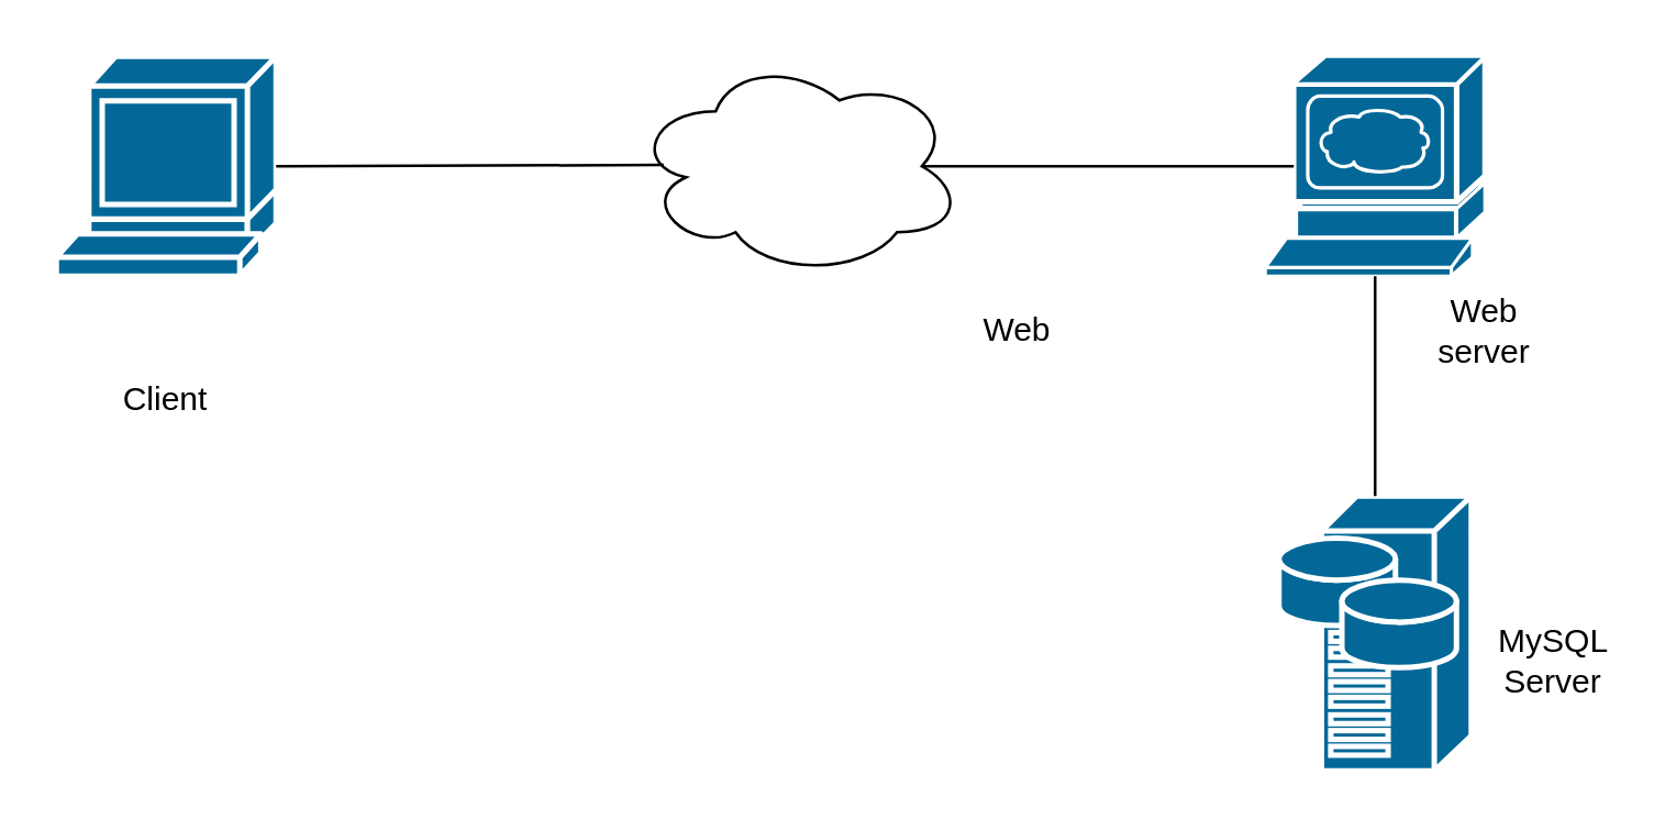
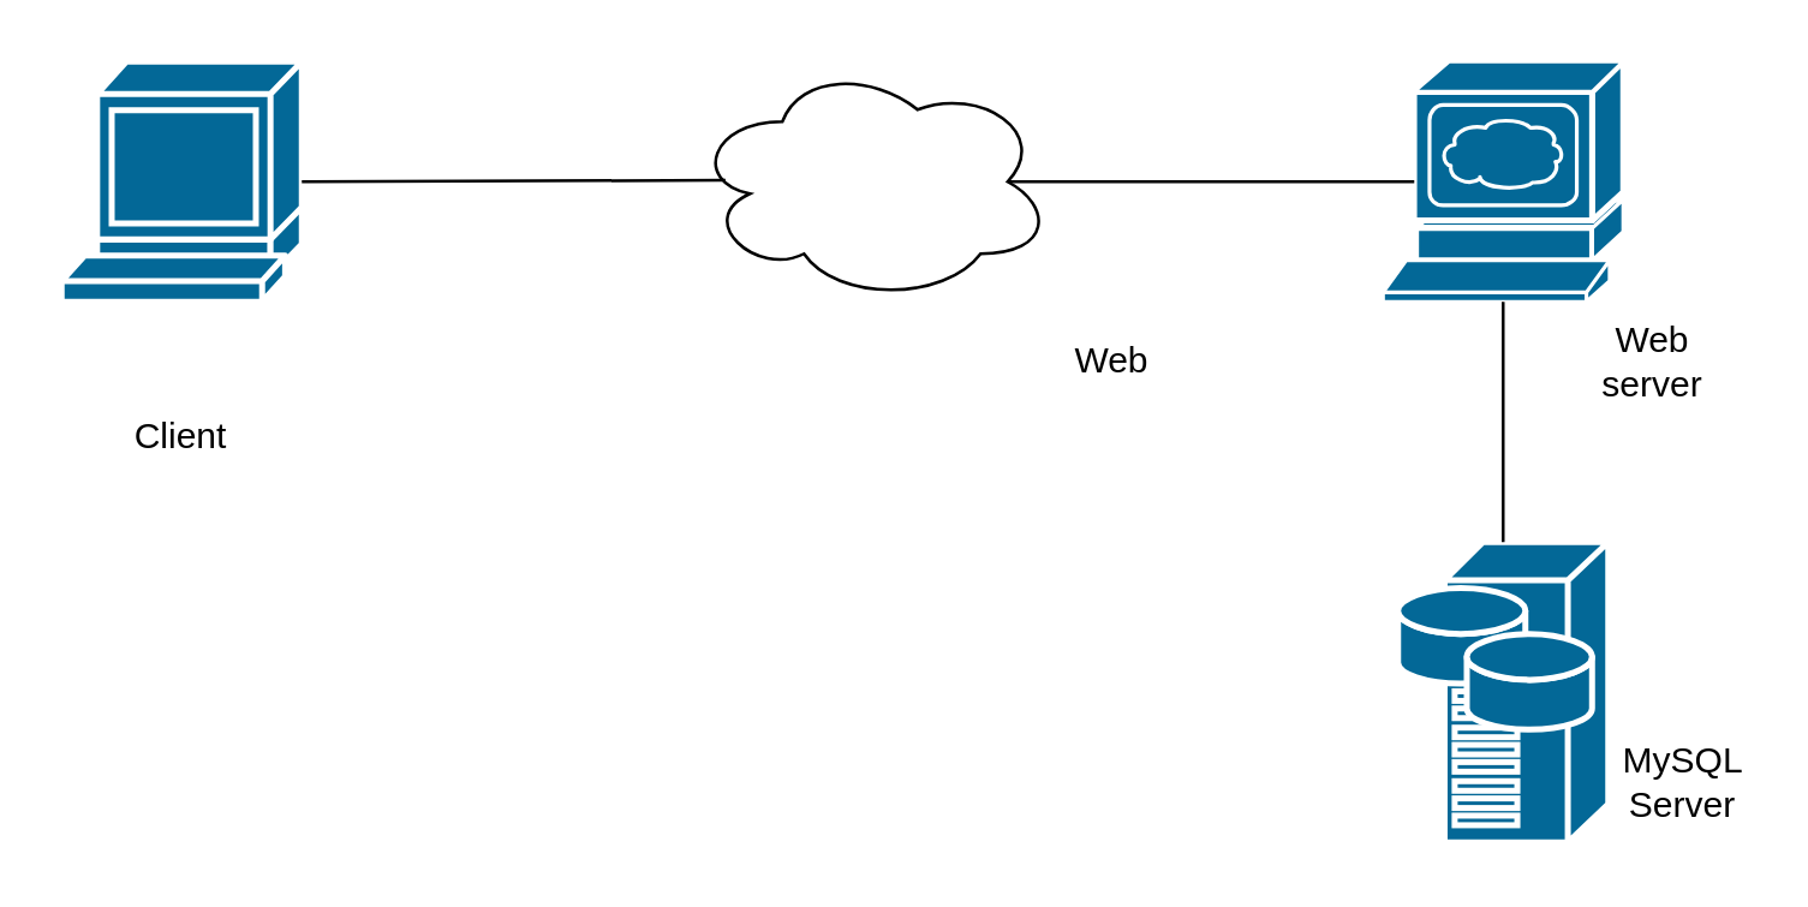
  <mxCell id="0" />
  <mxCell id="1" parent="0" />
  <mxCell id="2" value="" style="shape=mxgraph.cisco.computers_and_peripherals.terminal;html=1;pointerEvents=1;dashed=0;fillColor=#036897;strokeColor=#ffffff;strokeWidth=2;verticalLabelPosition=bottom;verticalAlign=top;align=center;outlineConnect=0;" vertex="1" parent="1"><mxGeometry x="20" y="20" width="80" height="80" as="geometry" /></mxCell>
  <mxCell id="3" value="" style="ellipse;shape=cloud;whiteSpace=wrap;html=1;" vertex="1" parent="1"><mxGeometry x="230" y="20" width="120" height="80" as="geometry" /></mxCell>
  <mxCell id="4" value="" style="shape=mxgraph.cisco.servers.www_server;html=1;pointerEvents=1;dashed=0;fillColor=#036897;strokeColor=#ffffff;strokeWidth=2;verticalLabelPosition=bottom;verticalAlign=top;align=center;outlineConnect=0;" vertex="1" parent="1"><mxGeometry x="460" y="20" width="80" height="80" as="geometry" /></mxCell>
  <mxCell id="5" value="" style="shape=mxgraph.cisco.servers.storage_server;html=1;pointerEvents=1;dashed=0;fillColor=#036897;strokeColor=#ffffff;strokeWidth=2;verticalLabelPosition=bottom;verticalAlign=top;align=center;outlineConnect=0;" vertex="1" parent="1"><mxGeometry x="465" y="180" width="70" height="100" as="geometry" /></mxCell>
  <mxCell id="6" value="" style="endArrow=none;html=1;entryX=0.092;entryY=0.494;entryDx=0;entryDy=0;entryPerimeter=0;" edge="1" parent="1" target="3"><mxGeometry width="50" height="50" relative="1" as="geometry"><mxPoint x="100" y="60" as="sourcePoint" /><mxPoint x="150" y="10" as="targetPoint" /></mxGeometry></mxCell>
  <mxCell id="7" value="" style="endArrow=none;html=1;entryX=0.13;entryY=0.5;entryDx=0;entryDy=0;entryPerimeter=0;exitX=0.875;exitY=0.5;exitDx=0;exitDy=0;exitPerimeter=0;" edge="1" parent="1" source="3" target="4"><mxGeometry width="50" height="50" relative="1" as="geometry"><mxPoint x="340" y="60" as="sourcePoint" /><mxPoint x="390" y="10" as="targetPoint" /></mxGeometry></mxCell>
  <mxCell id="8" value="" style="endArrow=none;html=1;" edge="1" parent="1" source="5"><mxGeometry width="50" height="50" relative="1" as="geometry"><mxPoint x="450" y="150" as="sourcePoint" /><mxPoint x="500" y="100" as="targetPoint" /></mxGeometry></mxCell>
  <mxCell id="9" value="Web" style="text;html=1;strokeColor=none;fillColor=none;align=center;verticalAlign=middle;whiteSpace=wrap;rounded=0;" vertex="1" parent="1"><mxGeometry x="350" y="110" width="40" height="20" as="geometry" /></mxCell>
  <mxCell id="10" value="Client" style="text;html=1;strokeColor=none;fillColor=none;align=center;verticalAlign=middle;whiteSpace=wrap;rounded=0;" vertex="1" parent="1"><mxGeometry x="40" y="135" width="40" height="20" as="geometry" /></mxCell>
- <mxCell id="11" value="Web server" style="text;html=1;strokeColor=none;fillColor=none;align=center;verticalAlign=middle;whiteSpace=wrap;rounded=0;" vertex="1" parent="1"><mxGeometry x="520" y="110" width="40" height="20" as="geometry" /></mxCell>
- <mxCell id="12" value="MySQL Server" style="text;html=1;strokeColor=none;fillColor=none;align=center;verticalAlign=middle;whiteSpace=wrap;rounded=0;" vertex="1" parent="1"><mxGeometry x="545" y="230" width="40" height="20" as="geometry" /></mxCell>
+ <mxCell id="11" value="Web server" style="text;html=1;strokeColor=none;fillColor=none;align=center;verticalAlign=middle;whiteSpace=wrap;rounded=0;" vertex="1" parent="1"><mxGeometry x="530" y="110" width="40" height="20" as="geometry" /></mxCell>
+ <mxCell id="12" value="MySQL Server" style="text;html=1;strokeColor=none;fillColor=none;align=center;verticalAlign=middle;whiteSpace=wrap;rounded=0;" vertex="1" parent="1"><mxGeometry x="540" y="250" width="40" height="20" as="geometry" /></mxCell>
